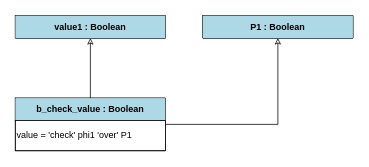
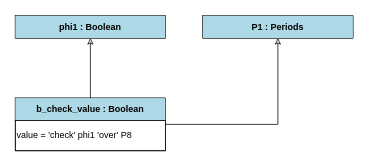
  <mxCell id="0" />
  <mxCell id="1" parent="0" />
  <mxCell id="2" style="shape=table;container=1;recursiveResize=0;strokeColor=#000;" vertex="1" parent="1"><mxGeometry x="20" y="20" width="200" height="30" as="geometry" /></mxCell>
  <mxCell id="3" style="shape=tableRow;startSize=0;fillColor=none;" vertex="1" parent="2"><mxGeometry y="0" width="200" height="30" as="geometry" /></mxCell>
- <mxCell id="4" value="&lt;b&gt;value1 : Boolean&lt;/b&gt;" style="html=1;verticalAlign=middle;whiteSpace=wrap;overflow=visible;align=center;fillColor=#ADD8E6;strokeColor=none" vertex="1" parent="3"><mxGeometry width="200" height="30" as="geometry" /></mxCell>
+ <mxCell id="4" value="&lt;b&gt;phi1 : Boolean&lt;/b&gt;" style="html=1;verticalAlign=middle;whiteSpace=wrap;overflow=visible;align=center;fillColor=#ADD8E6;strokeColor=none" vertex="1" parent="3"><mxGeometry width="200" height="30" as="geometry" /></mxCell>
  <mxCell id="5" style="shape=table;container=1;recursiveResize=0;strokeColor=#000;" vertex="1" parent="1"><mxGeometry x="270" y="20" width="200" height="30" as="geometry" /></mxCell>
  <mxCell id="6" style="shape=tableRow;startSize=0;fillColor=none;" vertex="1" parent="5"><mxGeometry y="0" width="200" height="30" as="geometry" /></mxCell>
- <mxCell id="7" value="&lt;b&gt;P1 : Boolean&lt;/b&gt;" style="html=1;verticalAlign=middle;whiteSpace=wrap;overflow=visible;align=center;fillColor=#ADD8E6;strokeColor=none" vertex="1" parent="6"><mxGeometry width="200" height="30" as="geometry" /></mxCell>
+ <mxCell id="7" value="&lt;b&gt;P1 : Periods&lt;/b&gt;" style="html=1;verticalAlign=middle;whiteSpace=wrap;overflow=visible;align=center;fillColor=#ADD8E6;strokeColor=none" vertex="1" parent="6"><mxGeometry width="200" height="30" as="geometry" /></mxCell>
  <mxCell id="8" style="shape=table;container=1;recursiveResize=0;strokeColor=#000;" vertex="1" parent="1"><mxGeometry x="20" y="130" width="200" height="70" as="geometry" /></mxCell>
  <mxCell id="9" style="shape=tableRow;startSize=0;fillColor=none;" vertex="1" parent="8"><mxGeometry y="0" width="200" height="30" as="geometry" /></mxCell>
  <mxCell id="10" value="&lt;b&gt;b_check_value : Boolean&lt;/b&gt;" style="html=1;verticalAlign=middle;whiteSpace=wrap;overflow=visible;align=center;fillColor=#ADD8E6;strokeColor=none" vertex="1" parent="9"><mxGeometry width="200" height="30" as="geometry" /></mxCell>
  <mxCell id="11" style="shape=tableRow;startSize=0;fillColor=none;" vertex="1" parent="8"><mxGeometry y="30" width="200" height="40" as="geometry" /></mxCell>
- <mxCell id="12" value="value = 'check' phi1 'over' P1" style="html=1;verticalAlign=middle;whiteSpace=wrap;overflow=visible;align=left" vertex="1" parent="11"><mxGeometry width="200" height="40" as="geometry" /></mxCell>
+ <mxCell id="12" value="value = 'check' phi1 'over' P8" style="html=1;verticalAlign=middle;whiteSpace=wrap;overflow=visible;align=left" vertex="1" parent="11"><mxGeometry width="200" height="40" as="geometry" /></mxCell>
  <mxCell id="13" style="edgeStyle=orthogonalEdgeStyle;rounded=0;strokeColor=#000;endArrow=classic;endFill=0;" edge="1" source="8" target="2" parent="1"><mxGeometry relative="1" as="geometry" /></mxCell>
  <mxCell id="14" style="edgeStyle=orthogonalEdgeStyle;rounded=0;strokeColor=#000;endArrow=classic;endFill=0;" edge="1" source="8" target="5" parent="1"><mxGeometry relative="1" as="geometry" /></mxCell>
